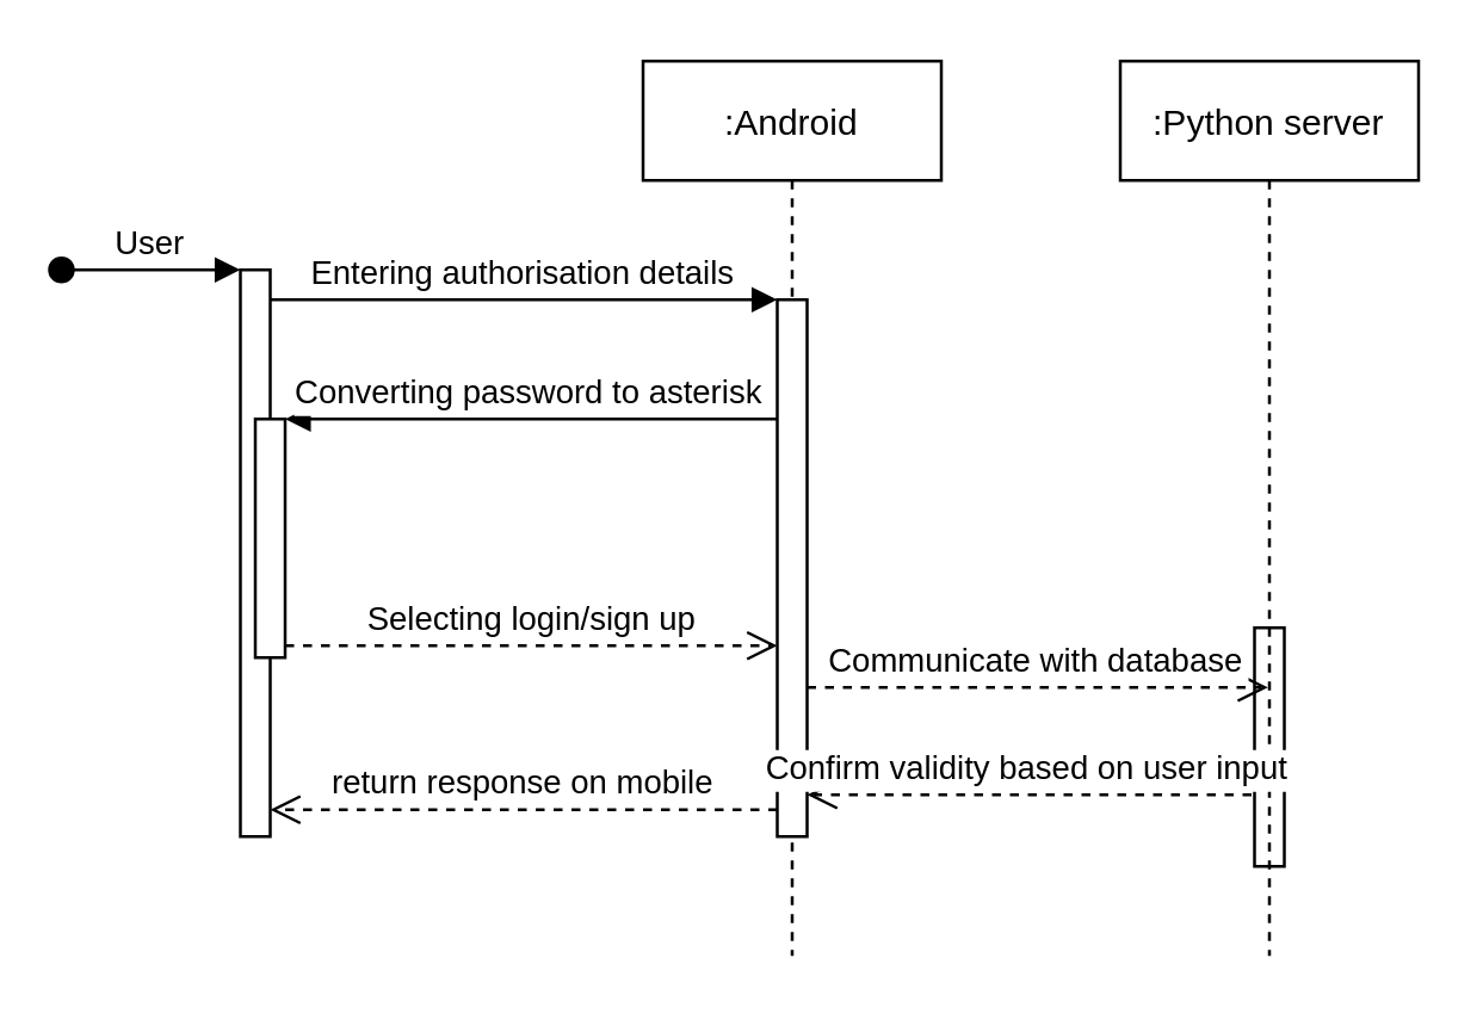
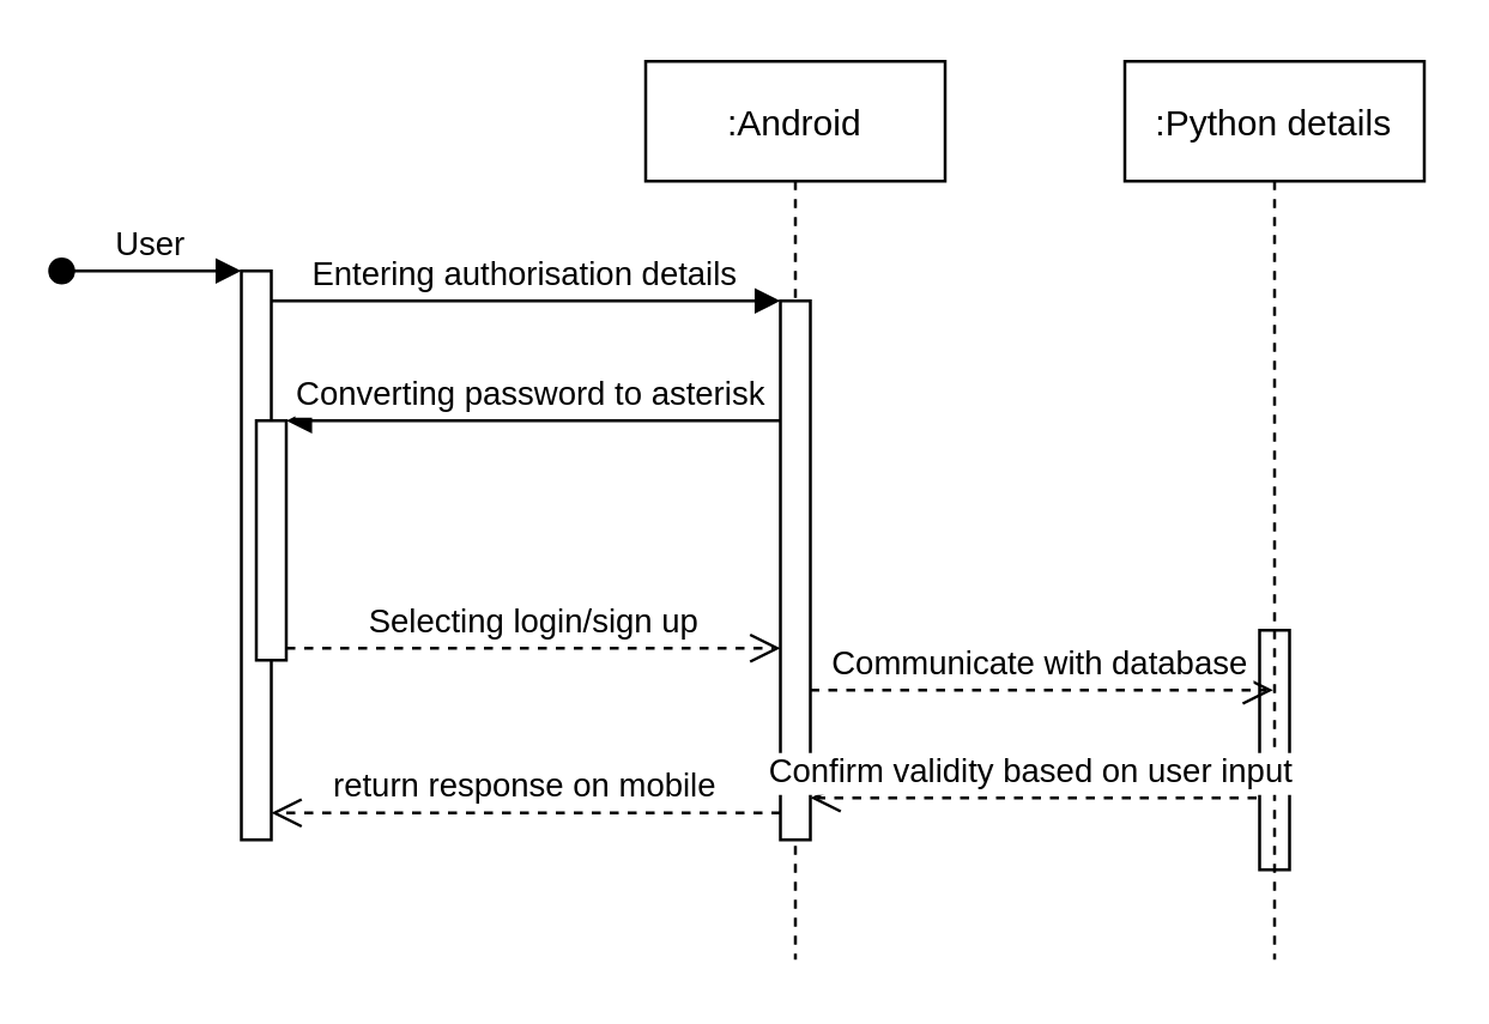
  <mxCell id="0" />
  <mxCell id="1" parent="0" />
  <mxCell id="2" value=":Android" style="shape=umlLifeline;perimeter=lifelinePerimeter;container=1;collapsible=0;recursiveResize=0;rounded=0;shadow=0;strokeWidth=1;" parent="1" vertex="1"><mxGeometry x="215" y="20" width="100" height="300" as="geometry" /></mxCell>
  <mxCell id="3" value="" style="points=[];perimeter=orthogonalPerimeter;rounded=0;shadow=0;strokeWidth=1;" vertex="1" parent="1"><mxGeometry x="80" y="90" width="10" height="190" as="geometry" /></mxCell>
  <mxCell id="4" value="User" style="verticalAlign=bottom;startArrow=oval;endArrow=block;startSize=8;shadow=0;strokeWidth=1;" edge="1" parent="1" target="3"><mxGeometry relative="1" as="geometry"><mxPoint x="20" y="90" as="sourcePoint" /></mxGeometry></mxCell>
  <mxCell id="5" value="" style="points=[];perimeter=orthogonalPerimeter;rounded=0;shadow=0;strokeWidth=1;" vertex="1" parent="1"><mxGeometry x="85" y="140" width="10" height="80" as="geometry" /></mxCell>
  <mxCell id="6" value="" style="points=[];perimeter=orthogonalPerimeter;rounded=0;shadow=0;strokeWidth=1;" vertex="1" parent="1"><mxGeometry x="260" y="100" width="10" height="180" as="geometry" /></mxCell>
  <mxCell id="7" value="return response on mobile" style="verticalAlign=bottom;endArrow=open;dashed=1;endSize=8;exitX=0;exitY=0.95;shadow=0;strokeWidth=1;" edge="1" parent="1" source="6" target="3"><mxGeometry relative="1" as="geometry"><mxPoint x="190" y="176" as="targetPoint" /></mxGeometry></mxCell>
  <mxCell id="8" value="Entering authorisation details" style="verticalAlign=bottom;endArrow=block;entryX=0;entryY=0;shadow=0;strokeWidth=1;" edge="1" parent="1" source="3" target="6"><mxGeometry relative="1" as="geometry"><mxPoint x="190" y="100" as="sourcePoint" /></mxGeometry></mxCell>
  <mxCell id="9" value="Converting password to asterisk" style="verticalAlign=bottom;endArrow=block;entryX=1;entryY=0;shadow=0;strokeWidth=1;" edge="1" parent="1" source="6" target="5"><mxGeometry relative="1" as="geometry"><mxPoint x="155" y="140" as="sourcePoint" /></mxGeometry></mxCell>
  <mxCell id="10" value="Selecting login/sign up" style="verticalAlign=bottom;endArrow=open;dashed=1;endSize=8;exitX=1;exitY=0.95;shadow=0;strokeWidth=1;" edge="1" parent="1" source="5" target="6"><mxGeometry relative="1" as="geometry"><mxPoint x="155" y="197" as="targetPoint" /></mxGeometry></mxCell>
  <mxCell id="11" value="" style="points=[];perimeter=orthogonalPerimeter;rounded=0;shadow=0;strokeWidth=1;" vertex="1" parent="1"><mxGeometry x="420" y="210" width="10" height="80" as="geometry" /></mxCell>
- <mxCell id="12" value=":Python server" style="shape=umlLifeline;perimeter=lifelinePerimeter;container=1;collapsible=0;recursiveResize=0;rounded=0;shadow=0;strokeWidth=1;" vertex="1" parent="1"><mxGeometry x="375" y="20" width="100" height="300" as="geometry" /></mxCell>
+ <mxCell id="12" value=":Python details" style="shape=umlLifeline;perimeter=lifelinePerimeter;container=1;collapsible=0;recursiveResize=0;rounded=0;shadow=0;strokeWidth=1;" vertex="1" parent="1"><mxGeometry x="375" y="20" width="100" height="300" as="geometry" /></mxCell>
  <mxCell id="13" value="Communicate with database" style="verticalAlign=bottom;endArrow=open;dashed=1;endSize=8;shadow=0;strokeWidth=1;" edge="1" parent="1" target="12"><mxGeometry relative="1" as="geometry"><mxPoint x="270" y="226" as="targetPoint" /><mxPoint x="270" y="230" as="sourcePoint" /></mxGeometry></mxCell>
  <mxCell id="14" value="Confirm validity based on user input" style="verticalAlign=bottom;endArrow=open;dashed=1;endSize=8;exitX=-0.1;exitY=0.7;shadow=0;strokeWidth=1;exitDx=0;exitDy=0;exitPerimeter=0;" edge="1" parent="1" source="11"><mxGeometry relative="1" as="geometry"><mxPoint x="270" y="266" as="targetPoint" /><mxPoint x="270" y="281" as="sourcePoint" /></mxGeometry></mxCell>
